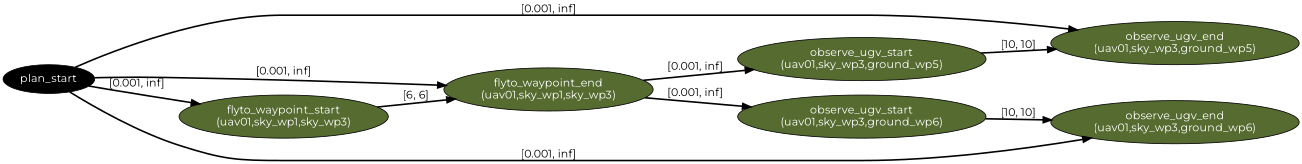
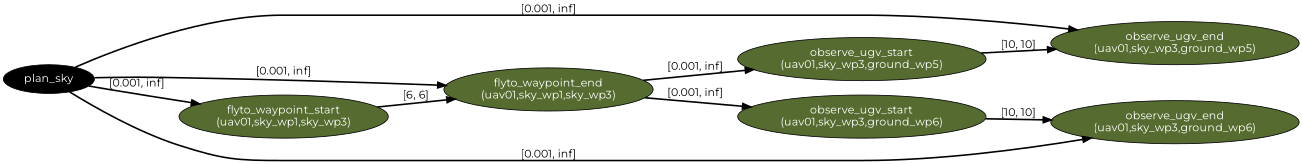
  digraph {
    rankdir=LR
    fontname=Montserrat
    node [fillcolor=darkolivegreen fontcolor=white style=filled fontname=Montserrat]
    edge [color=black penwidth=2 fontname=Montserrat]
-   n1 [fillcolor=black label=plan_start]
+   n1 [fillcolor=black label=plan_sky]
    n2 [label="flyto_waypoint_start\n(uav01,sky_wp1,sky_wp3)"]
    n3 [label="flyto_waypoint_end\n(uav01,sky_wp1,sky_wp3)"]
    n4 [label="observe_ugv_end\n(uav01,sky_wp3,ground_wp5)"]
    n5 [label="observe_ugv_end\n(uav01,sky_wp3,ground_wp6)"]
    n6 [label="observe_ugv_start\n(uav01,sky_wp3,ground_wp5)"]
    n7 [label="observe_ugv_start\n(uav01,sky_wp3,ground_wp6)"]
    n1 -> n2 [label="[0.001, inf]"]
    n1 -> n3 [label="[0.001, inf]"]
    n1 -> n4 [label="[0.001, inf]"]
    n1 -> n5 [label="[0.001, inf]"]
    n2 -> n3 [label="[6, 6]"]
    n3 -> n6 [label="[0.001, inf]"]
    n3 -> n7 [label="[0.001, inf]"]
    n6 -> n4 [label="[10, 10]"]
    n7 -> n5 [label="[10, 10]"]
  }
